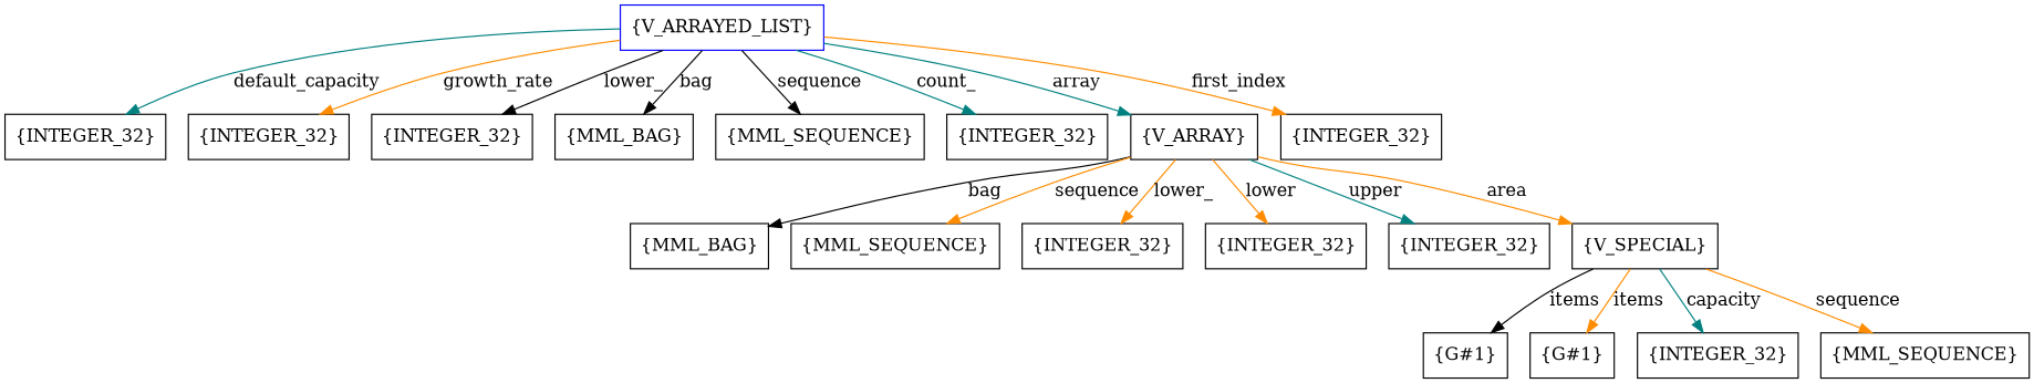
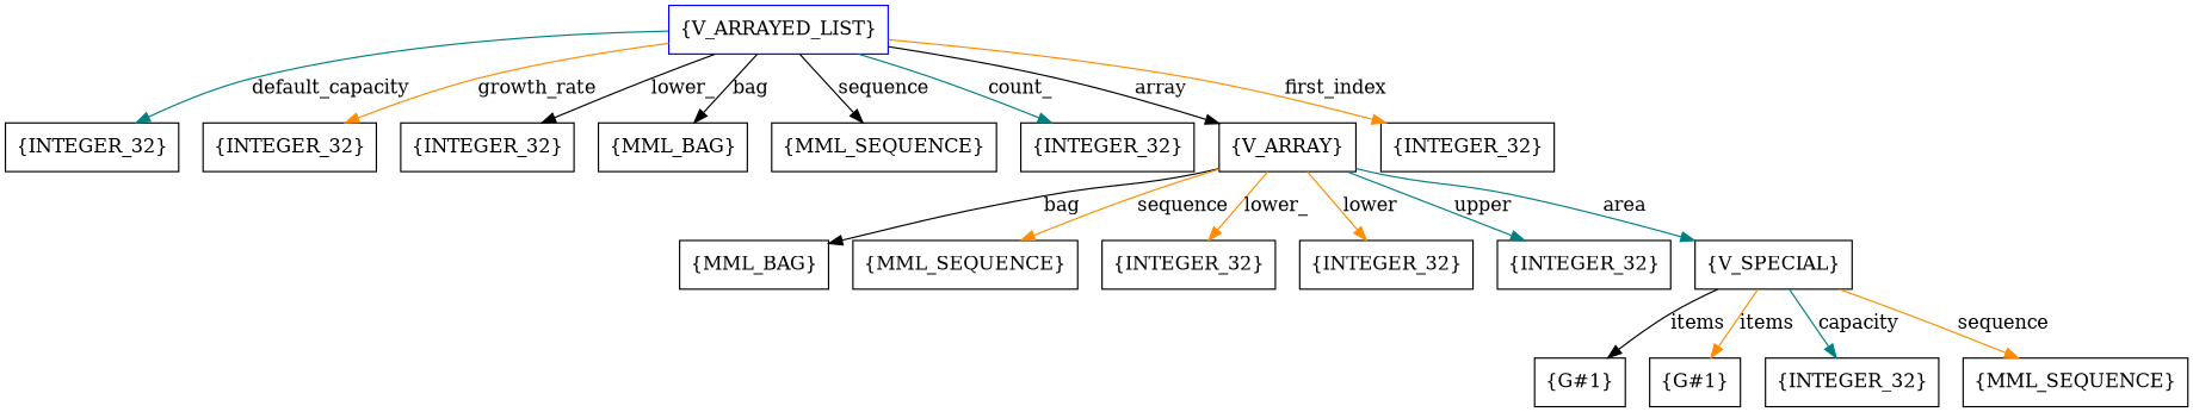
  digraph {
    node [shape=box]
    edge [color=darkorange]
    n1 [color=blue label=<{V_ARRAYED_LIST}>]
    n2 [label=<{INTEGER_32}>]
    n3 [label=<{INTEGER_32}>]
    n4 [label=<{INTEGER_32}>]
    n5 [label=<{MML_BAG}>]
    n6 [label=<{MML_SEQUENCE}>]
    n7 [label=<{INTEGER_32}>]
    n8 [label=<{V_ARRAY}>]
    n9 [label=<{INTEGER_32}>]
    n10 [label=<{MML_BAG}>]
    n11 [label=<{MML_SEQUENCE}>]
    n12 [label=<{INTEGER_32}>]
    n13 [label=<{INTEGER_32}>]
    n14 [label=<{INTEGER_32}>]
    n15 [label=<{V_SPECIAL}>]
    n16 [label=<{G#1}>]
    n17 [label=<{G#1}>]
    n18 [label=<{INTEGER_32}>]
    n19 [label=<{MML_SEQUENCE}>]
    n1 -> n2 [color=teal label=<default_capacity>]
    n1 -> n3 [label=<growth_rate>]
    n1 -> n4 [color=black label=<lower_>]
    n1 -> n5 [color=black label=<bag>]
    n1 -> n6 [color=black label=<sequence>]
    n1 -> n7 [color=teal label=<count_>]
-   n1 -> n8 [color=teal label=<array>]
+   n1 -> n8 [color=black label=<array>]
    n1 -> n9 [label=<first_index>]
    n8 -> n10 [color=black label=<bag>]
    n8 -> n11 [label=<sequence>]
    n8 -> n12 [label=<lower_>]
    n8 -> n13 [label=<lower>]
    n8 -> n14 [color=teal label=<upper>]
-   n8 -> n15 [label=<area>]
+   n8 -> n15 [color=teal label=<area>]
    n15 -> n16 [color=black label=<items>]
    n15 -> n17 [label=<items>]
    n15 -> n18 [color=teal label=<capacity>]
    n15 -> n19 [label=<sequence>]
  }
